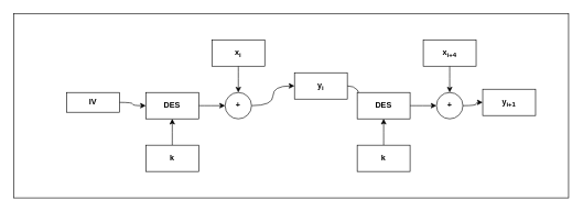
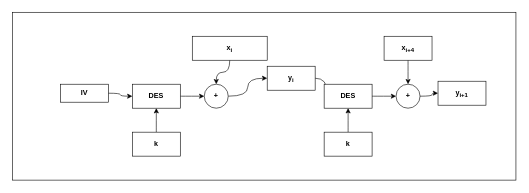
  <mxCell id="0" />
  <mxCell id="1" parent="0" />
  <mxCell id="2" value="" style="rounded=0;whiteSpace=wrap;html=1;" vertex="1" parent="1"><mxGeometry x="20" y="20" width="840" height="280" as="geometry" /></mxCell>
  <mxCell id="3" style="edgeStyle=orthogonalEdgeStyle;curved=1;orthogonalLoop=1;jettySize=auto;html=1;fontStyle=1" edge="1" parent="1" source="4" target="6"><mxGeometry relative="1" as="geometry" /></mxCell>
  <mxCell id="4" value="IV" style="rounded=0;whiteSpace=wrap;html=1;fontStyle=1" vertex="1" parent="1"><mxGeometry x="100" y="140" width="80" height="30" as="geometry" /></mxCell>
  <mxCell id="5" style="edgeStyle=orthogonalEdgeStyle;curved=1;orthogonalLoop=1;jettySize=auto;html=1;entryX=0;entryY=0.5;entryDx=0;entryDy=0;fontStyle=1" edge="1" parent="1" source="6" target="10"><mxGeometry relative="1" as="geometry" /></mxCell>
  <mxCell id="6" value="DES" style="rounded=0;whiteSpace=wrap;html=1;fontStyle=1" vertex="1" parent="1"><mxGeometry x="220" y="140" width="80" height="40" as="geometry" /></mxCell>
  <mxCell id="7" style="edgeStyle=orthogonalEdgeStyle;curved=1;orthogonalLoop=1;jettySize=auto;html=1;entryX=0.5;entryY=1;entryDx=0;entryDy=0;fontStyle=1" edge="1" parent="1" source="8" target="6"><mxGeometry relative="1" as="geometry" /></mxCell>
  <mxCell id="8" value="k" style="rounded=0;whiteSpace=wrap;html=1;fontStyle=1" vertex="1" parent="1"><mxGeometry x="220" y="220" width="80" height="40" as="geometry" /></mxCell>
  <mxCell id="9" style="edgeStyle=orthogonalEdgeStyle;curved=1;orthogonalLoop=1;jettySize=auto;html=1;fontStyle=1" edge="1" parent="1" source="10" target="14"><mxGeometry relative="1" as="geometry" /></mxCell>
  <mxCell id="10" value="+" style="ellipse;whiteSpace=wrap;html=1;aspect=fixed;fontStyle=1" vertex="1" parent="1"><mxGeometry x="340" y="140" width="40" height="40" as="geometry" /></mxCell>
  <mxCell id="11" style="edgeStyle=orthogonalEdgeStyle;curved=1;orthogonalLoop=1;jettySize=auto;html=1;entryX=0.5;entryY=0;entryDx=0;entryDy=0;fontStyle=1" edge="1" parent="1" source="12" target="10"><mxGeometry relative="1" as="geometry" /></mxCell>
- <mxCell id="12" value="x&lt;sub&gt;i&lt;/sub&gt;" style="rounded=0;whiteSpace=wrap;html=1;fontStyle=1" vertex="1" parent="1"><mxGeometry x="320" y="60" width="80" height="40" as="geometry" /></mxCell>
+ <mxCell id="12" value="x&lt;sub&gt;i&lt;/sub&gt;" style="rounded=0;whiteSpace=wrap;html=1;fontStyle=1" vertex="1" parent="1"><mxGeometry x="320" y="60" width="125" height="40" as="geometry" /></mxCell>
  <mxCell id="13" style="edgeStyle=orthogonalEdgeStyle;curved=1;orthogonalLoop=1;jettySize=auto;html=1;fontStyle=1" edge="1" parent="1" source="14" target="16"><mxGeometry relative="1" as="geometry" /></mxCell>
  <mxCell id="14" value="y&lt;sub&gt;i&lt;/sub&gt;" style="rounded=0;whiteSpace=wrap;html=1;fontStyle=1" vertex="1" parent="1"><mxGeometry x="445" y="110" width="80" height="40" as="geometry" /></mxCell>
  <mxCell id="15" style="edgeStyle=orthogonalEdgeStyle;curved=1;orthogonalLoop=1;jettySize=auto;html=1;entryX=0;entryY=0.5;entryDx=0;entryDy=0;fontStyle=1" edge="1" parent="1" source="16" target="20"><mxGeometry relative="1" as="geometry" /></mxCell>
  <mxCell id="16" value="DES" style="rounded=0;whiteSpace=wrap;html=1;fontStyle=1" vertex="1" parent="1"><mxGeometry x="540" y="140" width="80" height="40" as="geometry" /></mxCell>
  <mxCell id="17" style="edgeStyle=orthogonalEdgeStyle;curved=1;orthogonalLoop=1;jettySize=auto;html=1;entryX=0.5;entryY=1;entryDx=0;entryDy=0;fontStyle=1" edge="1" parent="1" source="18" target="16"><mxGeometry relative="1" as="geometry" /></mxCell>
  <mxCell id="18" value="k" style="rounded=0;whiteSpace=wrap;html=1;fontStyle=1" vertex="1" parent="1"><mxGeometry x="540" y="220" width="80" height="40" as="geometry" /></mxCell>
  <mxCell id="19" style="edgeStyle=orthogonalEdgeStyle;curved=1;orthogonalLoop=1;jettySize=auto;html=1;entryX=0;entryY=0.5;entryDx=0;entryDy=0;fontStyle=1" edge="1" parent="1" source="20" target="23"><mxGeometry relative="1" as="geometry" /></mxCell>
  <mxCell id="20" value="+" style="ellipse;whiteSpace=wrap;html=1;aspect=fixed;fontStyle=1" vertex="1" parent="1"><mxGeometry x="660" y="140" width="40" height="40" as="geometry" /></mxCell>
  <mxCell id="21" style="edgeStyle=orthogonalEdgeStyle;curved=1;orthogonalLoop=1;jettySize=auto;html=1;entryX=0.5;entryY=0;entryDx=0;entryDy=0;fontStyle=1" edge="1" parent="1" source="22" target="20"><mxGeometry relative="1" as="geometry" /></mxCell>
  <mxCell id="22" value="x&lt;sub&gt;i+4&lt;/sub&gt;" style="rounded=0;whiteSpace=wrap;html=1;fontStyle=1" vertex="1" parent="1"><mxGeometry x="640" y="60" width="80" height="40" as="geometry" /></mxCell>
  <mxCell id="23" value="y&lt;sub&gt;i+1&lt;/sub&gt;" style="rounded=0;whiteSpace=wrap;html=1;fontStyle=1" vertex="1" parent="1"><mxGeometry x="730" y="135" width="80" height="40" as="geometry" /></mxCell>
